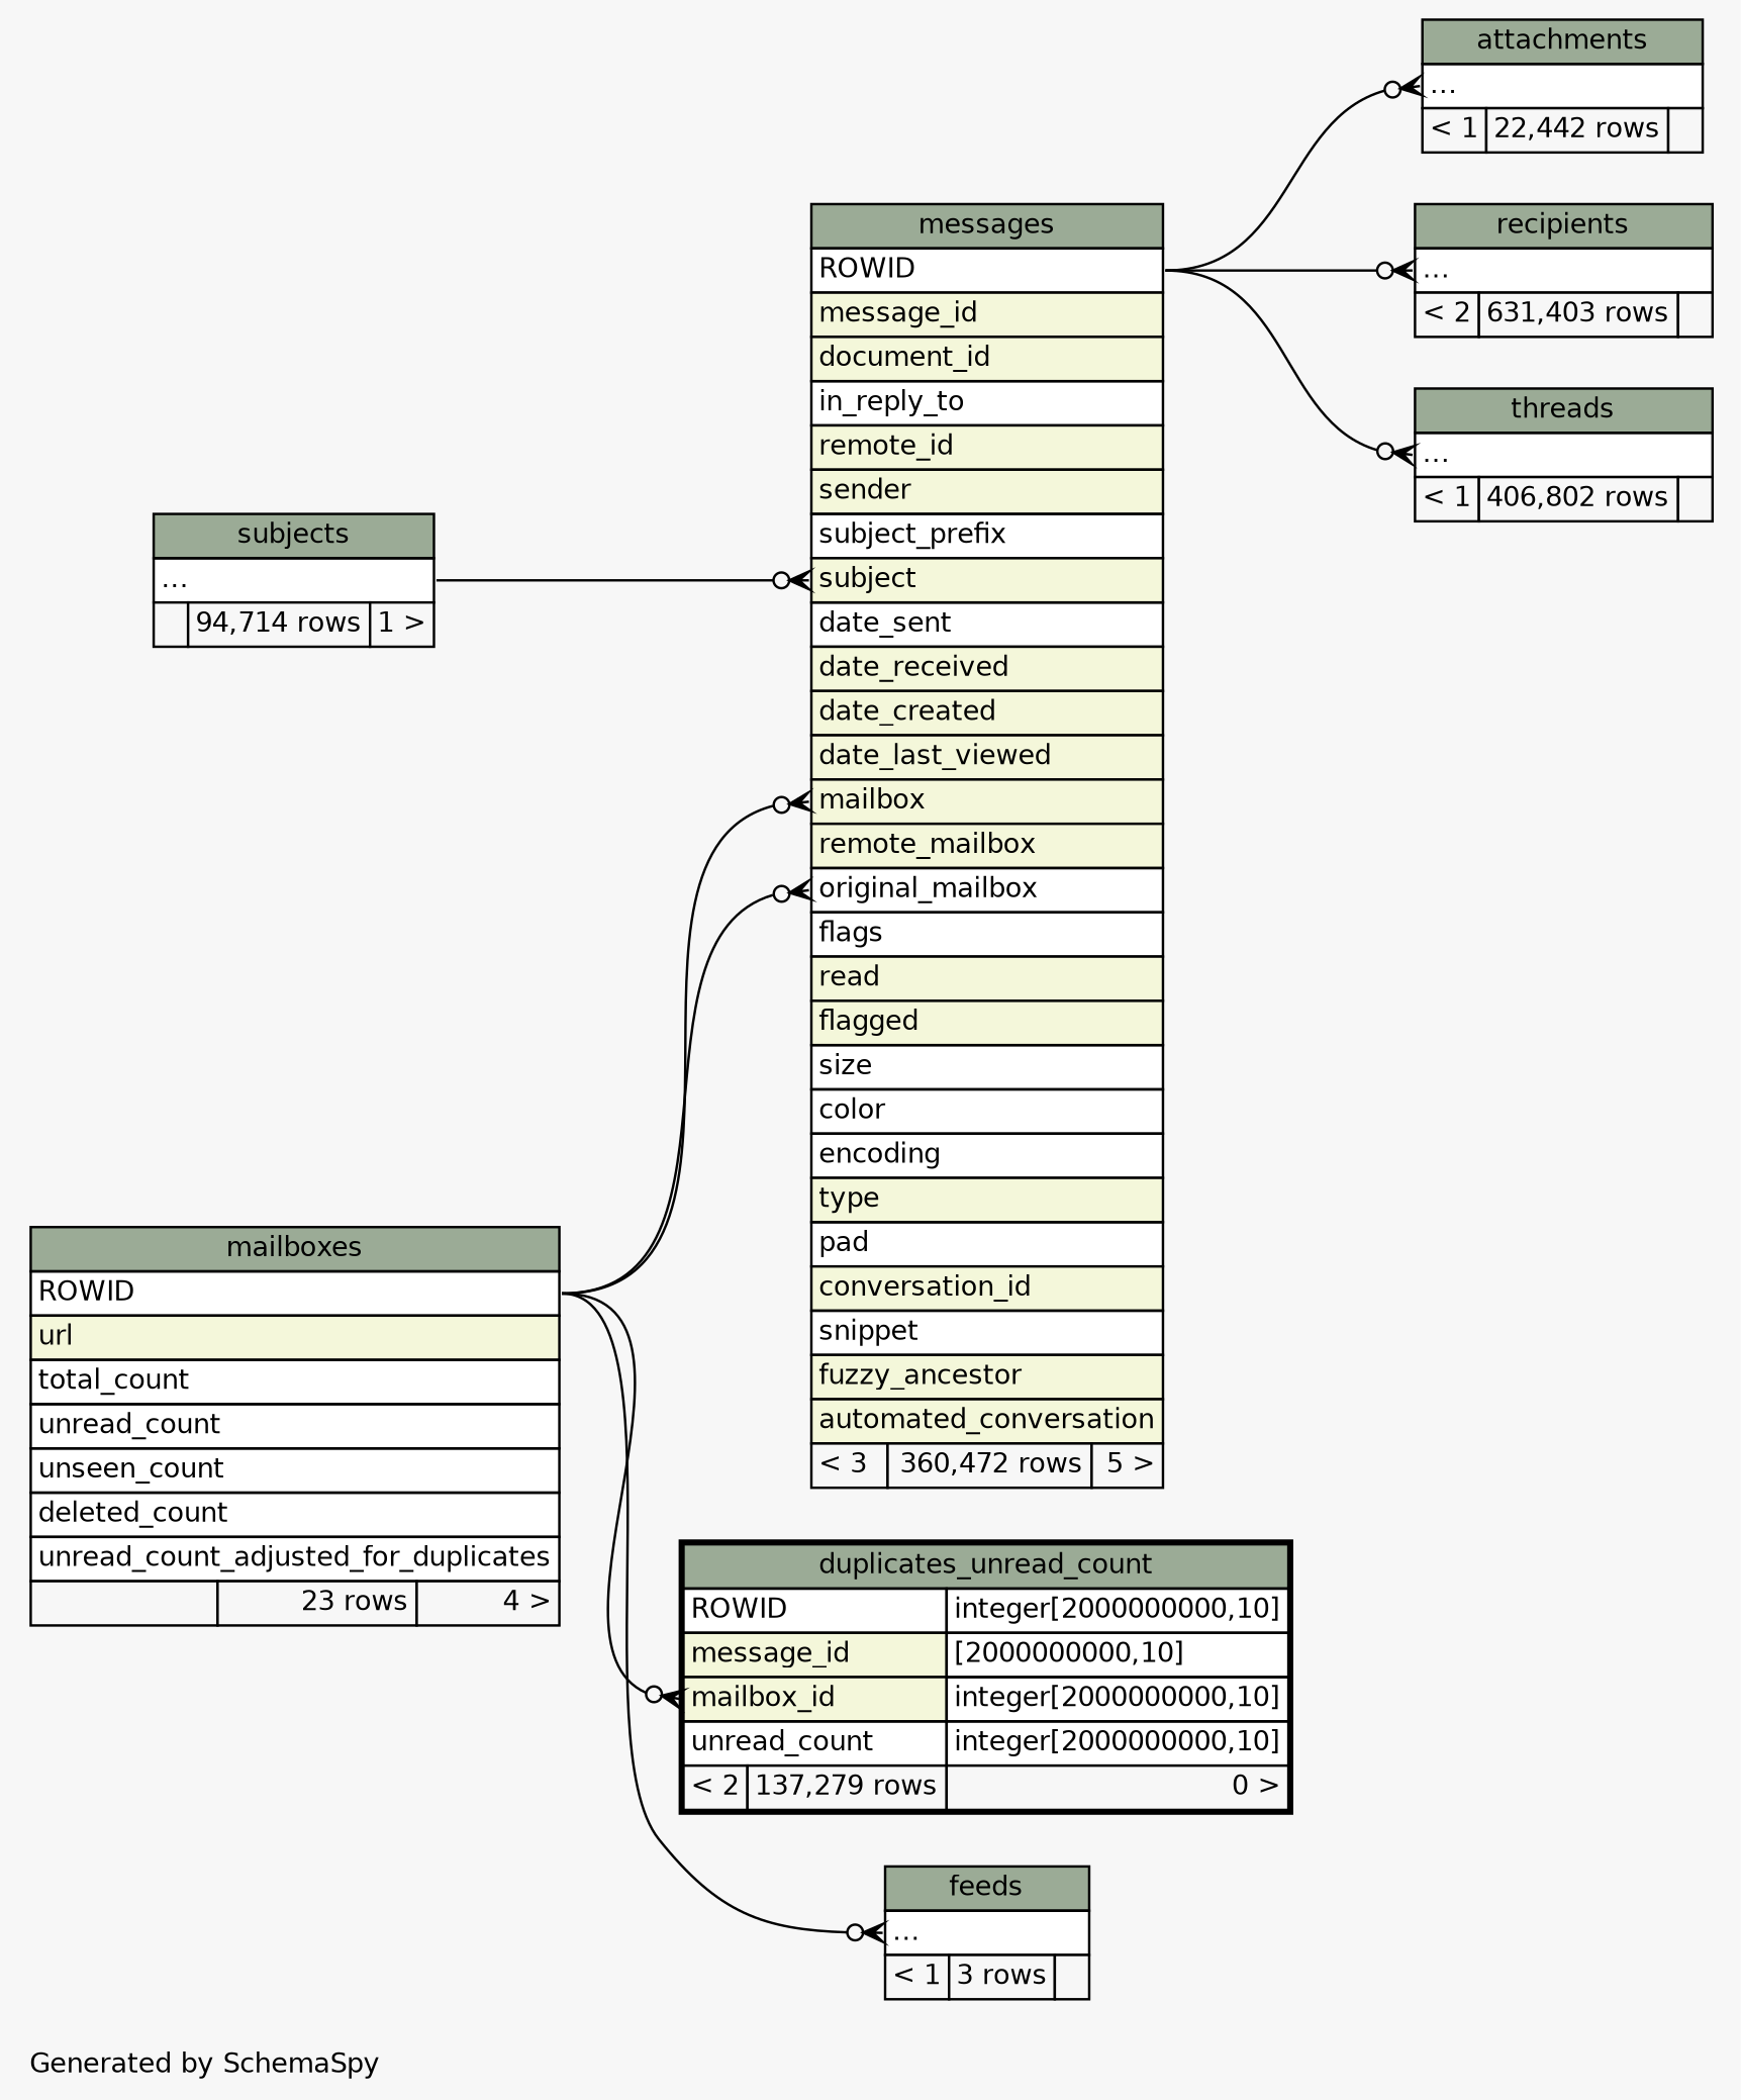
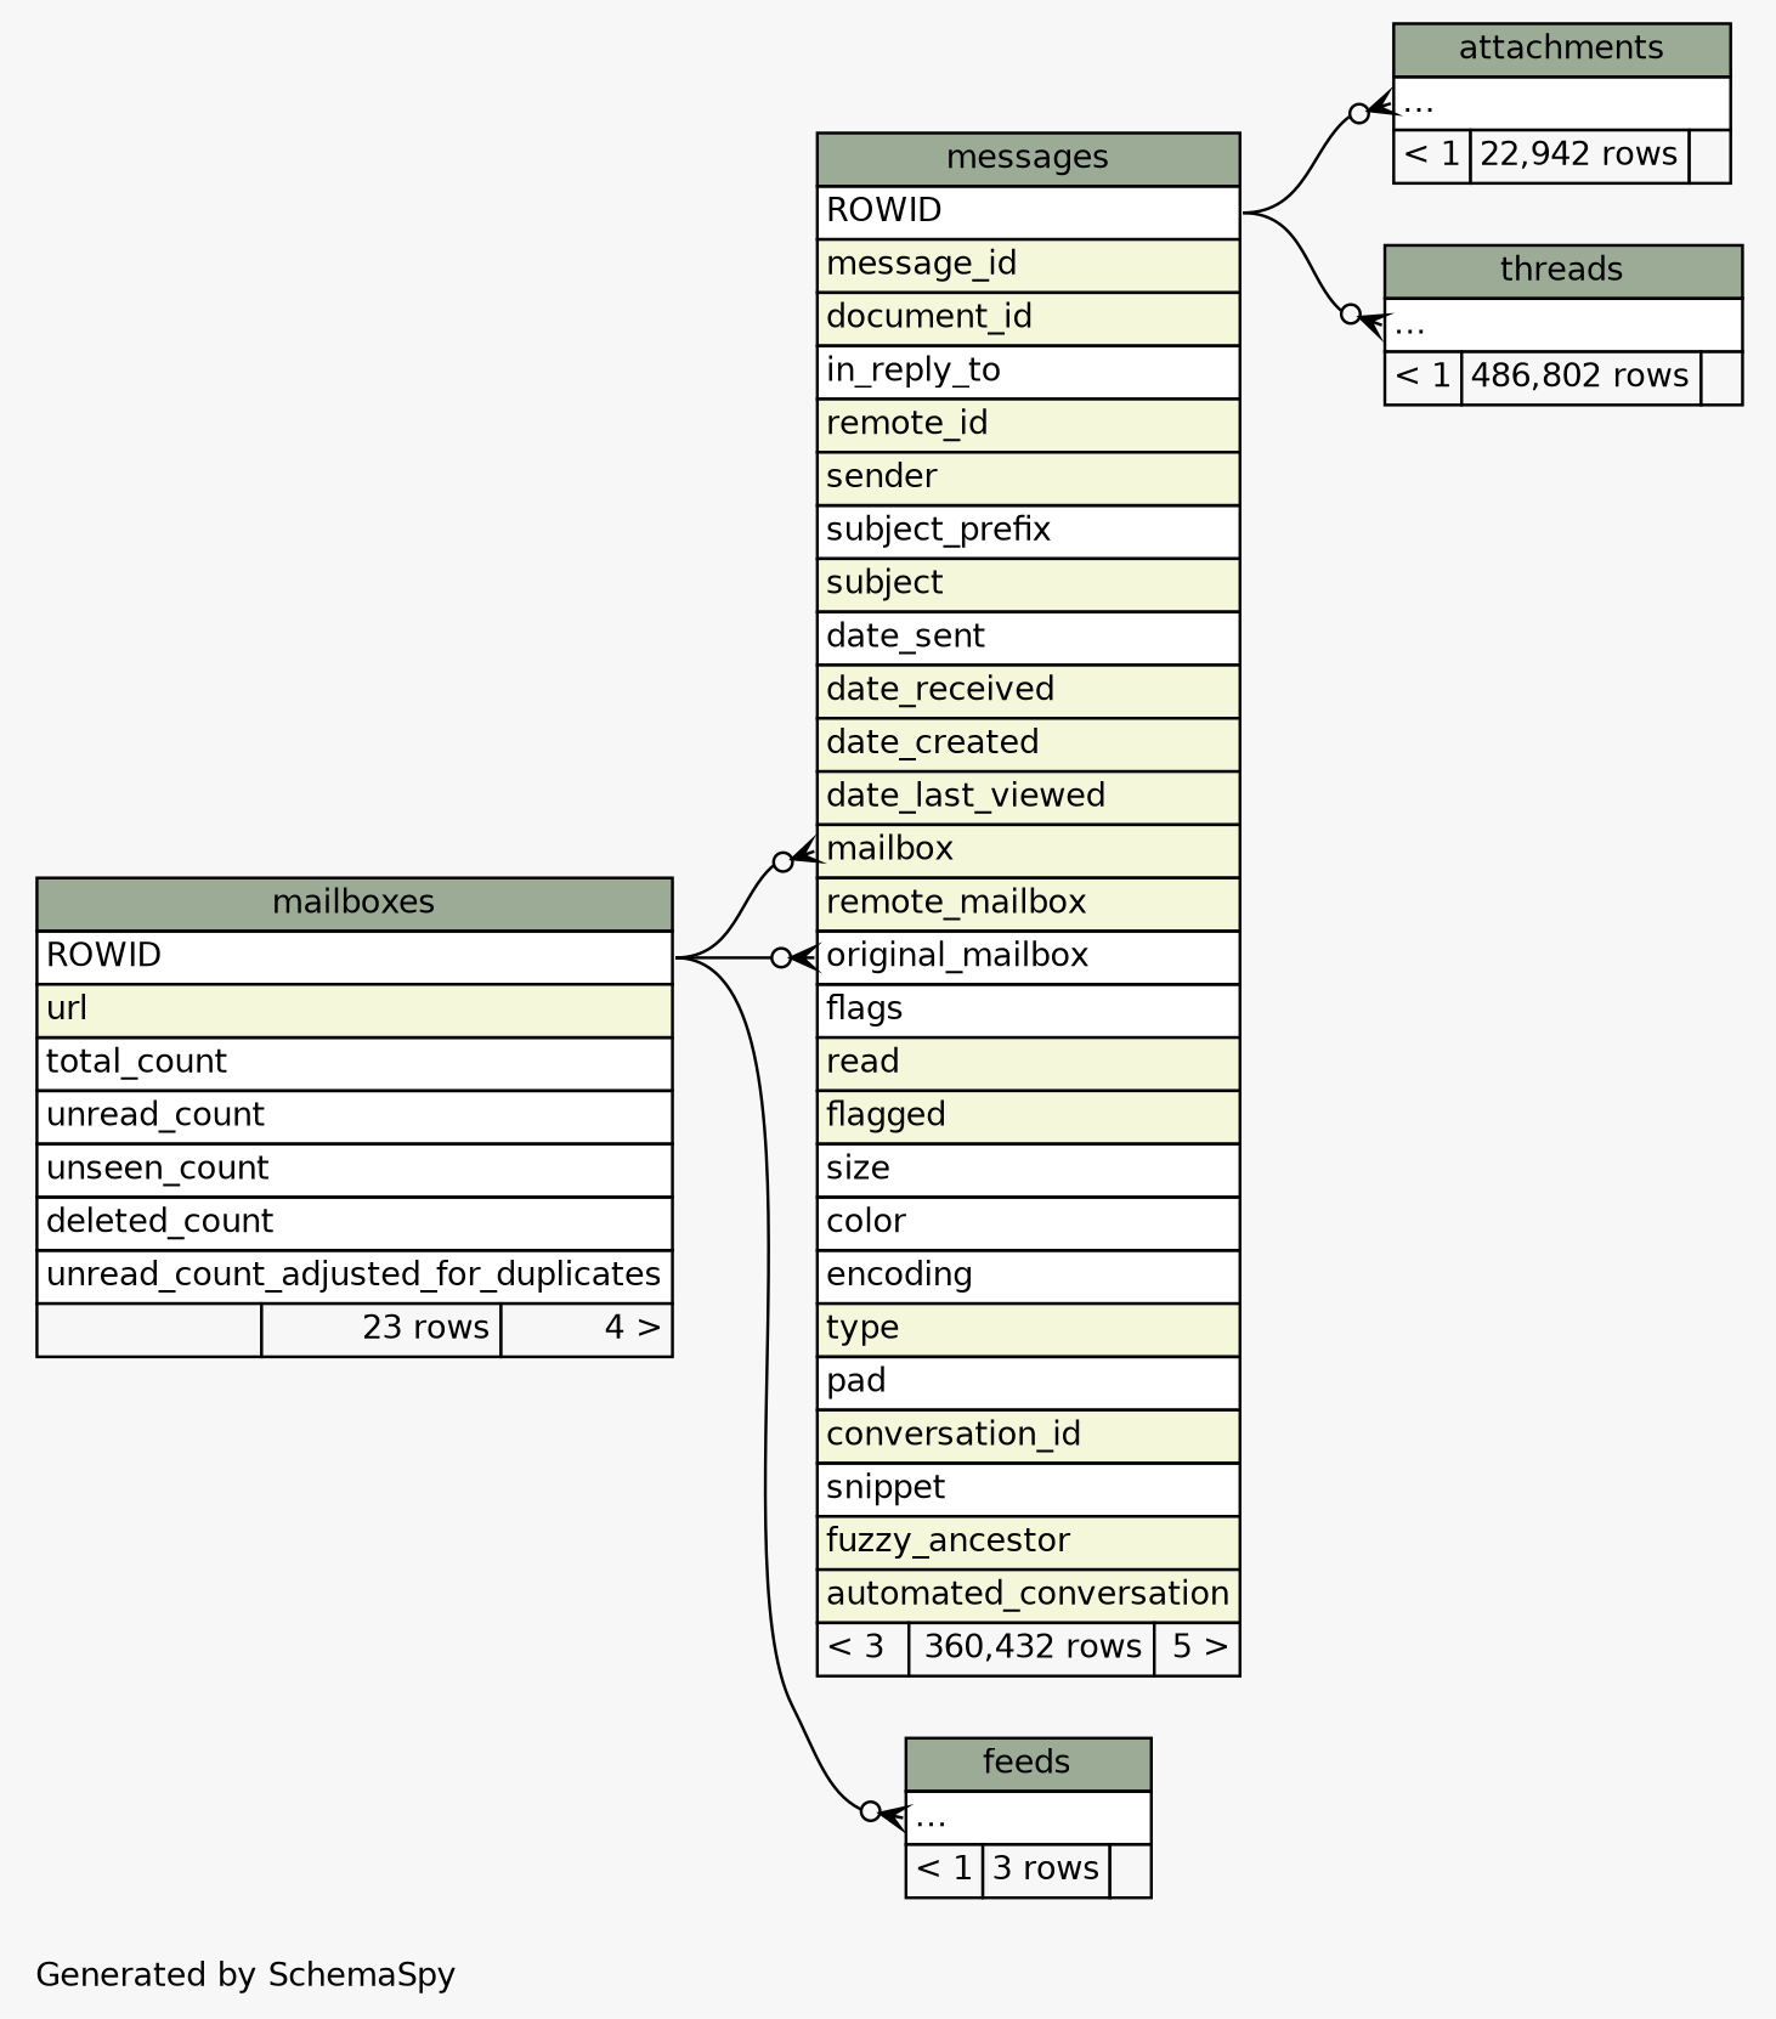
  digraph {
    bgcolor="#f7f7f7"
    fontname=Helvetica
    fontsize=11
    label="\nGenerated by SchemaSpy"
    labeljust=l
    nodesep=0.18
    rankdir=RL
    ranksep=0.46
    node [fontname=Helvetica fontsize=11 shape=plaintext]
    edge [arrowhead=none arrowsize=0.8 arrowtail=crowodot dir=back headport="ROWID:e" tailport="elipses:w"]
-   n1 [label=<     <TABLE BORDER="0" CELLBORDER="1" CELLSPACING="0" BGCOLOR="#ffffff">       <TR><TD COLSPAN="3" BGCOLOR="#9bab96" ALIGN="CENTER">attachments</TD></TR>       <TR><TD PORT="elipses" COLSPAN="3" ALIGN="LEFT">...</TD></TR>       <TR><TD ALIGN="LEFT" BGCOLOR="#f7f7f7">&lt; 1</TD><TD ALIGN="RIGHT" BGCOLOR="#f7f7f7">22,442 rows</TD><TD ALIGN="RIGHT" BGCOLOR="#f7f7f7">  </TD></TR>     </TABLE>>]
-   n2 [label=<     <TABLE BORDER="0" CELLBORDER="1" CELLSPACING="0" BGCOLOR="#ffffff">       <TR><TD COLSPAN="3" BGCOLOR="#9bab96" ALIGN="CENTER">messages</TD></TR>       <TR><TD PORT="ROWID" COLSPAN="3" ALIGN="LEFT">ROWID</TD></TR>       <TR><TD PORT="message_id" COLSPAN="3" BGCOLOR="#f4f7da" ALIGN="LEFT">message_id</TD></TR>       <TR><TD PORT="document_id" COLSPAN="3" BGCOLOR="#f4f7da" ALIGN="LEFT">document_id</TD></TR>       <TR><TD PORT="in_reply_to" COLSPAN="3" ALIGN="LEFT">in_reply_to</TD></TR>       <TR><TD PORT="remote_id" COLSPAN="3" BGCOLOR="#f4f7da" ALIGN="LEFT">remote_id</TD></TR>       <TR><TD PORT="sender" COLSPAN="3" BGCOLOR="#f4f7da" ALIGN="LEFT">sender</TD></TR>       <TR><TD PORT="subject_prefix" COLSPAN="3" ALIGN="LEFT">subject_prefix</TD></TR>       <TR><TD PORT="subject" COLSPAN="3" BGCOLOR="#f4f7da" ALIGN="LEFT">subject</TD></TR>       <TR><TD PORT="date_sent" COLSPAN="3" ALIGN="LEFT">date_sent</TD></TR>       <TR><TD PORT="date_received" COLSPAN="3" BGCOLOR="#f4f7da" ALIGN="LEFT">date_received</TD></TR>       <TR><TD PORT="date_created" COLSPAN="3" BGCOLOR="#f4f7da" ALIGN="LEFT">date_created</TD></TR>       <TR><TD PORT="date_last_viewed" COLSPAN="3" BGCOLOR="#f4f7da" ALIGN="LEFT">date_last_viewed</TD></TR>       <TR><TD PORT="mailbox" COLSPAN="3" BGCOLOR="#f4f7da" ALIGN="LEFT">mailbox</TD></TR>       <TR><TD PORT="remote_mailbox" COLSPAN="3" BGCOLOR="#f4f7da" ALIGN="LEFT">remote_mailbox</TD></TR>       <TR><TD PORT="original_mailbox" COLSPAN="3" ALIGN="LEFT">original_mailbox</TD></TR>       <TR><TD PORT="flags" COLSPAN="3" ALIGN="LEFT">flags</TD></TR>       <TR><TD PORT="read" COLSPAN="3" BGCOLOR="#f4f7da" ALIGN="LEFT">read</TD></TR>       <TR><TD PORT="flagged" COLSPAN="3" BGCOLOR="#f4f7da" ALIGN="LEFT">flagged</TD></TR>       <TR><TD PORT="size" COLSPAN="3" ALIGN="LEFT">size</TD></TR>       <TR><TD PORT="color" COLSPAN="3" ALIGN="LEFT">color</TD></TR>       <TR><TD PORT="encoding" COLSPAN="3" ALIGN="LEFT">encoding</TD></TR>       <TR><TD PORT="type" COLSPAN="3" BGCOLOR="#f4f7da" ALIGN="LEFT">type</TD></TR>       <TR><TD PORT="pad" COLSPAN="3" ALIGN="LEFT">pad</TD></TR>       <TR><TD PORT="conversation_id" COLSPAN="3" BGCOLOR="#f4f7da" ALIGN="LEFT">conversation_id</TD></TR>       <TR><TD PORT="snippet" COLSPAN="3" ALIGN="LEFT">snippet</TD></TR>       <TR><TD PORT="fuzzy_ancestor" COLSPAN="3" BGCOLOR="#f4f7da" ALIGN="LEFT">fuzzy_ancestor</TD></TR>       <TR><TD PORT="automated_conversation" COLSPAN="3" BGCOLOR="#f4f7da" ALIGN="LEFT">automated_conversation</TD></TR>       <TR><TD ALIGN="LEFT" BGCOLOR="#f7f7f7">&lt; 3</TD><TD ALIGN="RIGHT" BGCOLOR="#f7f7f7">360,472 rows</TD><TD ALIGN="RIGHT" BGCOLOR="#f7f7f7">5 &gt;</TD></TR>     </TABLE>>]
+   n1 [label=<     <TABLE BORDER="0" CELLBORDER="1" CELLSPACING="0" BGCOLOR="#ffffff">       <TR><TD COLSPAN="3" BGCOLOR="#9bab96" ALIGN="CENTER">attachments</TD></TR>       <TR><TD PORT="elipses" COLSPAN="3" ALIGN="LEFT">...</TD></TR>       <TR><TD ALIGN="LEFT" BGCOLOR="#f7f7f7">&lt; 1</TD><TD ALIGN="RIGHT" BGCOLOR="#f7f7f7">22,942 rows</TD><TD ALIGN="RIGHT" BGCOLOR="#f7f7f7">  </TD></TR>     </TABLE>>]
+   n2 [label=<     <TABLE BORDER="0" CELLBORDER="1" CELLSPACING="0" BGCOLOR="#ffffff">       <TR><TD COLSPAN="3" BGCOLOR="#9bab96" ALIGN="CENTER">messages</TD></TR>       <TR><TD PORT="ROWID" COLSPAN="3" ALIGN="LEFT">ROWID</TD></TR>       <TR><TD PORT="message_id" COLSPAN="3" BGCOLOR="#f4f7da" ALIGN="LEFT">message_id</TD></TR>       <TR><TD PORT="document_id" COLSPAN="3" BGCOLOR="#f4f7da" ALIGN="LEFT">document_id</TD></TR>       <TR><TD PORT="in_reply_to" COLSPAN="3" ALIGN="LEFT">in_reply_to</TD></TR>       <TR><TD PORT="remote_id" COLSPAN="3" BGCOLOR="#f4f7da" ALIGN="LEFT">remote_id</TD></TR>       <TR><TD PORT="sender" COLSPAN="3" BGCOLOR="#f4f7da" ALIGN="LEFT">sender</TD></TR>       <TR><TD PORT="subject_prefix" COLSPAN="3" ALIGN="LEFT">subject_prefix</TD></TR>       <TR><TD PORT="subject" COLSPAN="3" BGCOLOR="#f4f7da" ALIGN="LEFT">subject</TD></TR>       <TR><TD PORT="date_sent" COLSPAN="3" ALIGN="LEFT">date_sent</TD></TR>       <TR><TD PORT="date_received" COLSPAN="3" BGCOLOR="#f4f7da" ALIGN="LEFT">date_received</TD></TR>       <TR><TD PORT="date_created" COLSPAN="3" BGCOLOR="#f4f7da" ALIGN="LEFT">date_created</TD></TR>       <TR><TD PORT="date_last_viewed" COLSPAN="3" BGCOLOR="#f4f7da" ALIGN="LEFT">date_last_viewed</TD></TR>       <TR><TD PORT="mailbox" COLSPAN="3" BGCOLOR="#f4f7da" ALIGN="LEFT">mailbox</TD></TR>       <TR><TD PORT="remote_mailbox" COLSPAN="3" BGCOLOR="#f4f7da" ALIGN="LEFT">remote_mailbox</TD></TR>       <TR><TD PORT="original_mailbox" COLSPAN="3" ALIGN="LEFT">original_mailbox</TD></TR>       <TR><TD PORT="flags" COLSPAN="3" ALIGN="LEFT">flags</TD></TR>       <TR><TD PORT="read" COLSPAN="3" BGCOLOR="#f4f7da" ALIGN="LEFT">read</TD></TR>       <TR><TD PORT="flagged" COLSPAN="3" BGCOLOR="#f4f7da" ALIGN="LEFT">flagged</TD></TR>       <TR><TD PORT="size" COLSPAN="3" ALIGN="LEFT">size</TD></TR>       <TR><TD PORT="color" COLSPAN="3" ALIGN="LEFT">color</TD></TR>       <TR><TD PORT="encoding" COLSPAN="3" ALIGN="LEFT">encoding</TD></TR>       <TR><TD PORT="type" COLSPAN="3" BGCOLOR="#f4f7da" ALIGN="LEFT">type</TD></TR>       <TR><TD PORT="pad" COLSPAN="3" ALIGN="LEFT">pad</TD></TR>       <TR><TD PORT="conversation_id" COLSPAN="3" BGCOLOR="#f4f7da" ALIGN="LEFT">conversation_id</TD></TR>       <TR><TD PORT="snippet" COLSPAN="3" ALIGN="LEFT">snippet</TD></TR>       <TR><TD PORT="fuzzy_ancestor" COLSPAN="3" BGCOLOR="#f4f7da" ALIGN="LEFT">fuzzy_ancestor</TD></TR>       <TR><TD PORT="automated_conversation" COLSPAN="3" BGCOLOR="#f4f7da" ALIGN="LEFT">automated_conversation</TD></TR>       <TR><TD ALIGN="LEFT" BGCOLOR="#f7f7f7">&lt; 3</TD><TD ALIGN="RIGHT" BGCOLOR="#f7f7f7">360,432 rows</TD><TD ALIGN="RIGHT" BGCOLOR="#f7f7f7">5 &gt;</TD></TR>     </TABLE>>]
    n3 [label=<     <TABLE BORDER="0" CELLBORDER="1" CELLSPACING="0" BGCOLOR="#ffffff">       <TR><TD COLSPAN="3" BGCOLOR="#9bab96" ALIGN="CENTER">mailboxes</TD></TR>       <TR><TD PORT="ROWID" COLSPAN="3" ALIGN="LEFT">ROWID</TD></TR>       <TR><TD PORT="url" COLSPAN="3" BGCOLOR="#f4f7da" ALIGN="LEFT">url</TD></TR>       <TR><TD PORT="total_count" COLSPAN="3" ALIGN="LEFT">total_count</TD></TR>       <TR><TD PORT="unread_count" COLSPAN="3" ALIGN="LEFT">unread_count</TD></TR>       <TR><TD PORT="unseen_count" COLSPAN="3" ALIGN="LEFT">unseen_count</TD></TR>       <TR><TD PORT="deleted_count" COLSPAN="3" ALIGN="LEFT">deleted_count</TD></TR>       <TR><TD PORT="unread_count_adjusted_for_duplicates" COLSPAN="3" ALIGN="LEFT">unread_count_adjusted_for_duplicates</TD></TR>       <TR><TD ALIGN="LEFT" BGCOLOR="#f7f7f7">  </TD><TD ALIGN="RIGHT" BGCOLOR="#f7f7f7">23 rows</TD><TD ALIGN="RIGHT" BGCOLOR="#f7f7f7">4 &gt;</TD></TR>     </TABLE>>]
-   n4 [label=<     <TABLE BORDER="0" CELLBORDER="1" CELLSPACING="0" BGCOLOR="#ffffff">       <TR><TD COLSPAN="3" BGCOLOR="#9bab96" ALIGN="CENTER">subjects</TD></TR>       <TR><TD PORT="elipses" COLSPAN="3" ALIGN="LEFT">...</TD></TR>       <TR><TD ALIGN="LEFT" BGCOLOR="#f7f7f7">  </TD><TD ALIGN="RIGHT" BGCOLOR="#f7f7f7">94,714 rows</TD><TD ALIGN="RIGHT" BGCOLOR="#f7f7f7">1 &gt;</TD></TR>     </TABLE>>]
-   n5 [label=<     <TABLE BORDER="2" CELLBORDER="1" CELLSPACING="0" BGCOLOR="#ffffff">       <TR><TD COLSPAN="3" BGCOLOR="#9bab96" ALIGN="CENTER">duplicates_unread_count</TD></TR>       <TR><TD PORT="ROWID" COLSPAN="2" ALIGN="LEFT">ROWID</TD><TD PORT="ROWID.type" ALIGN="LEFT">integer[2000000000,10]</TD></TR>       <TR><TD PORT="message_id" COLSPAN="2" BGCOLOR="#f4f7da" ALIGN="LEFT">message_id</TD><TD PORT="message_id.type" ALIGN="LEFT">[2000000000,10]</TD></TR>       <TR><TD PORT="mailbox_id" COLSPAN="2" BGCOLOR="#f4f7da" ALIGN="LEFT">mailbox_id</TD><TD PORT="mailbox_id.type" ALIGN="LEFT">integer[2000000000,10]</TD></TR>       <TR><TD PORT="unread_count" COLSPAN="2" ALIGN="LEFT">unread_count</TD><TD PORT="unread_count.type" ALIGN="LEFT">integer[2000000000,10]</TD></TR>       <TR><TD ALIGN="LEFT" BGCOLOR="#f7f7f7">&lt; 2</TD><TD ALIGN="RIGHT" BGCOLOR="#f7f7f7">137,279 rows</TD><TD ALIGN="RIGHT" BGCOLOR="#f7f7f7">0 &gt;</TD></TR>     </TABLE>>]
    n6 [label=<     <TABLE BORDER="0" CELLBORDER="1" CELLSPACING="0" BGCOLOR="#ffffff">       <TR><TD COLSPAN="3" BGCOLOR="#9bab96" ALIGN="CENTER">feeds</TD></TR>       <TR><TD PORT="elipses" COLSPAN="3" ALIGN="LEFT">...</TD></TR>       <TR><TD ALIGN="LEFT" BGCOLOR="#f7f7f7">&lt; 1</TD><TD ALIGN="RIGHT" BGCOLOR="#f7f7f7">3 rows</TD><TD ALIGN="RIGHT" BGCOLOR="#f7f7f7">  </TD></TR>     </TABLE>>]
-   n7 [label=<     <TABLE BORDER="0" CELLBORDER="1" CELLSPACING="0" BGCOLOR="#ffffff">       <TR><TD COLSPAN="3" BGCOLOR="#9bab96" ALIGN="CENTER">recipients</TD></TR>       <TR><TD PORT="elipses" COLSPAN="3" ALIGN="LEFT">...</TD></TR>       <TR><TD ALIGN="LEFT" BGCOLOR="#f7f7f7">&lt; 2</TD><TD ALIGN="RIGHT" BGCOLOR="#f7f7f7">631,403 rows</TD><TD ALIGN="RIGHT" BGCOLOR="#f7f7f7">  </TD></TR>     </TABLE>>]
-   n8 [label=<     <TABLE BORDER="0" CELLBORDER="1" CELLSPACING="0" BGCOLOR="#ffffff">       <TR><TD COLSPAN="3" BGCOLOR="#9bab96" ALIGN="CENTER">threads</TD></TR>       <TR><TD PORT="elipses" COLSPAN="3" ALIGN="LEFT">...</TD></TR>       <TR><TD ALIGN="LEFT" BGCOLOR="#f7f7f7">&lt; 1</TD><TD ALIGN="RIGHT" BGCOLOR="#f7f7f7">406,802 rows</TD><TD ALIGN="RIGHT" BGCOLOR="#f7f7f7">  </TD></TR>     </TABLE>>]
+   n8 [label=<     <TABLE BORDER="0" CELLBORDER="1" CELLSPACING="0" BGCOLOR="#ffffff">       <TR><TD COLSPAN="3" BGCOLOR="#9bab96" ALIGN="CENTER">threads</TD></TR>       <TR><TD PORT="elipses" COLSPAN="3" ALIGN="LEFT">...</TD></TR>       <TR><TD ALIGN="LEFT" BGCOLOR="#f7f7f7">&lt; 1</TD><TD ALIGN="RIGHT" BGCOLOR="#f7f7f7">486,802 rows</TD><TD ALIGN="RIGHT" BGCOLOR="#f7f7f7">  </TD></TR>     </TABLE>>]
    n1 -> n2
    n2 -> n3 [tailport="mailbox:w"]
    n2 -> n3 [tailport="original_mailbox:w"]
-   n2 -> n4 [headport="elipses:e" tailport="subject:w"]
-   n5 -> n3 [tailport="mailbox_id:w"]
    n6 -> n3
-   n7 -> n2
    n8 -> n2
  }
